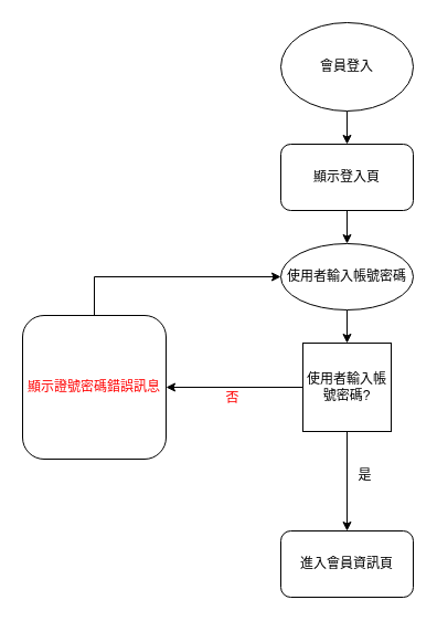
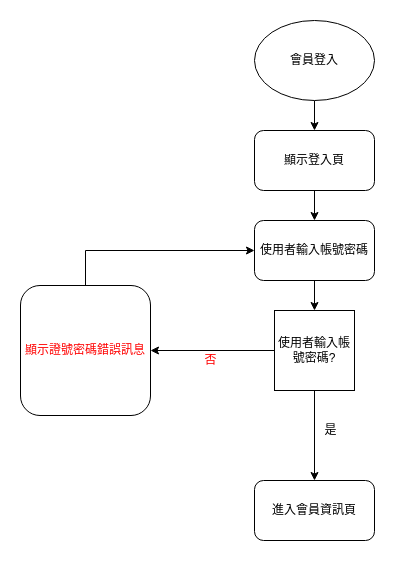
  <mxCell id="0" />
  <mxCell id="1" parent="0" />
  <mxCell id="2" style="edgeStyle=orthogonalEdgeStyle;rounded=0;orthogonalLoop=1;jettySize=auto;html=1;exitX=0.5;exitY=1;exitDx=0;exitDy=0;entryX=0.5;entryY=0;entryDx=0;entryDy=0;" edge="1" parent="1" source="3" target="5"><mxGeometry relative="1" as="geometry" /></mxCell>
  <mxCell id="3" value="會員登入" style="ellipse;whiteSpace=wrap;html=1;" vertex="1" parent="1"><mxGeometry x="254" y="20" width="120" height="80" as="geometry" /></mxCell>
  <mxCell id="4" style="edgeStyle=orthogonalEdgeStyle;rounded=0;orthogonalLoop=1;jettySize=auto;html=1;exitX=0.5;exitY=1;exitDx=0;exitDy=0;entryX=0.5;entryY=0;entryDx=0;entryDy=0;" edge="1" parent="1" source="5" target="7"><mxGeometry relative="1" as="geometry" /></mxCell>
  <mxCell id="5" value="顯示登入頁" style="rounded=1;whiteSpace=wrap;html=1;" vertex="1" parent="1"><mxGeometry x="254" y="130" width="120" height="60" as="geometry" /></mxCell>
  <mxCell id="6" style="edgeStyle=orthogonalEdgeStyle;rounded=0;orthogonalLoop=1;jettySize=auto;html=1;exitX=0.5;exitY=1;exitDx=0;exitDy=0;entryX=0.5;entryY=0;entryDx=0;entryDy=0;" edge="1" parent="1" source="7" target="10"><mxGeometry relative="1" as="geometry" /></mxCell>
- <mxCell id="7" value="使用者輸入帳號密碼" style="ellipse;whiteSpace=wrap;html=1;" vertex="1" parent="1"><mxGeometry x="254" y="220" width="120" height="60" as="geometry" /></mxCell>
+ <mxCell id="7" value="使用者輸入帳號密碼" style="rounded=1;whiteSpace=wrap;html=1;" vertex="1" parent="1"><mxGeometry x="254" y="220" width="120" height="60" as="geometry" /></mxCell>
  <mxCell id="8" style="edgeStyle=orthogonalEdgeStyle;rounded=0;orthogonalLoop=1;jettySize=auto;html=1;exitX=0.5;exitY=1;exitDx=0;exitDy=0;entryX=0.5;entryY=0;entryDx=0;entryDy=0;" edge="1" parent="1" source="10" target="11"><mxGeometry relative="1" as="geometry" /></mxCell>
  <mxCell id="9" style="edgeStyle=orthogonalEdgeStyle;rounded=0;orthogonalLoop=1;jettySize=auto;html=1;exitX=0;exitY=0.5;exitDx=0;exitDy=0;entryX=1;entryY=0.5;entryDx=0;entryDy=0;" edge="1" parent="1" source="10" target="13"><mxGeometry relative="1" as="geometry" /></mxCell>
  <mxCell id="10" value="使用者輸入帳號密碼?" style="whiteSpace=wrap;html=1;aspect=fixed;" vertex="1" parent="1"><mxGeometry x="274" y="310" width="80" height="80" as="geometry" /></mxCell>
  <mxCell id="11" value="進入會員資訊頁" style="rounded=1;whiteSpace=wrap;html=1;" vertex="1" parent="1"><mxGeometry x="254" y="480" width="120" height="60" as="geometry" /></mxCell>
  <mxCell id="12" style="edgeStyle=orthogonalEdgeStyle;rounded=0;orthogonalLoop=1;jettySize=auto;html=1;exitX=0.5;exitY=0;exitDx=0;exitDy=0;entryX=0;entryY=0.5;entryDx=0;entryDy=0;" edge="1" parent="1" source="13" target="7"><mxGeometry relative="1" as="geometry" /></mxCell>
  <mxCell id="13" value="&lt;font color=&quot;#ff0000&quot;&gt;顯示證號密碼錯誤訊息&lt;/font&gt;" style="whiteSpace=wrap;html=1;aspect=fixed;rounded=1;" vertex="1" parent="1"><mxGeometry x="20" y="285" width="130" height="130" as="geometry" /></mxCell>
  <mxCell id="14" value="是" style="text;html=1;align=center;verticalAlign=middle;resizable=0;points=[];autosize=1;" vertex="1" parent="1"><mxGeometry x="315" y="420" width="30" height="20" as="geometry" /></mxCell>
  <mxCell id="15" value="&lt;font color=&quot;#ff0000&quot;&gt;否&lt;/font&gt;" style="text;html=1;align=center;verticalAlign=middle;resizable=0;points=[];autosize=1;" vertex="1" parent="1"><mxGeometry x="195" y="350" width="30" height="20" as="geometry" /></mxCell>
